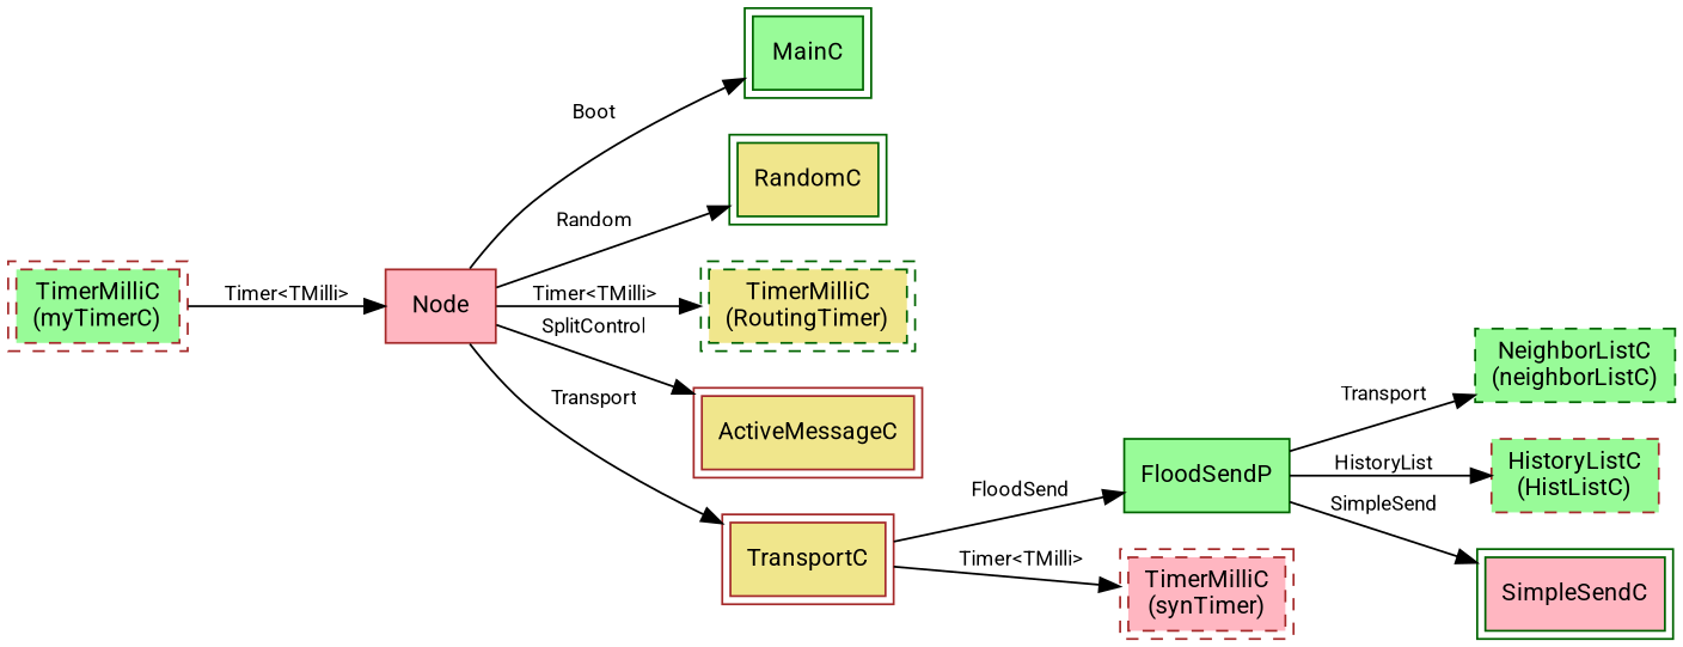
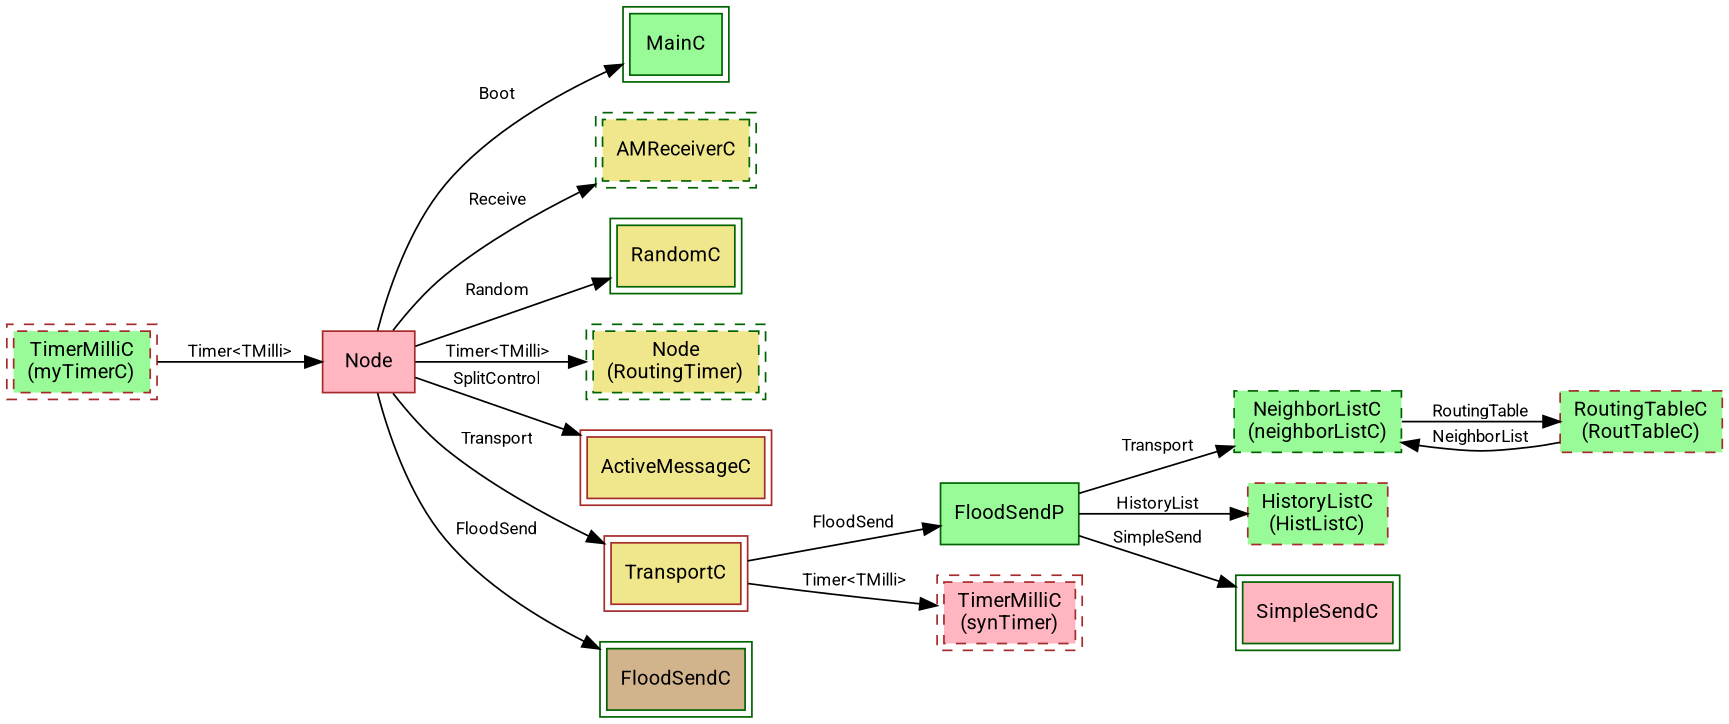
  digraph {
    fontname=Roboto
    rankdir=LR
    node [color=darkgreen fillcolor=palegreen fontname=Roboto fontsize=12 shape=box style=filled peripheries=2]
    edge [fontname=Roboto fontsize=10]
    "Node" [color=brown fillcolor=lightpink peripheries=""]
    MainC
+   n3 [fillcolor=khaki label=AMReceiverC style="dashed,filled"]
    RandomC [fillcolor=khaki]
-   n5 [fillcolor=khaki label="TimerMilliC\n(RoutingTimer)" style="dashed,filled"]
+   n5 [fillcolor=khaki label="Node\n(RoutingTimer)" style="dashed,filled"]
    ActiveMessageC [color=brown fillcolor=khaki]
    TransportC [color=brown fillcolor=khaki]
+   FloodSendC [fillcolor=tan]
    n9 [color=brown label="TimerMilliC\n(myTimerC)" style="dashed,filled"]
    FloodSendP [peripheries=""]
    n11 [color=brown fillcolor=lightpink label="TimerMilliC\n(synTimer)" style="dashed,filled"]
    n12 [label="NeighborListC\n(neighborListC)" style="dashed,filled" peripheries=""]
    n13 [color=brown label="HistoryListC\n(HistListC)" style="dashed,filled" peripheries=""]
    SimpleSendC [fillcolor=lightpink]
+   n15 [color=brown label="RoutingTableC\n(RoutTableC)" style="dashed,filled" peripheries=""]
    "Node" -> MainC [label=Boot]
+   "Node" -> n3 [label=Receive]
    "Node" -> RandomC [label=Random]
    "Node" -> n5 [label="Timer<TMilli>"]
    "Node" -> ActiveMessageC [label=SplitControl]
    "Node" -> TransportC [label=Transport]
+   "Node" -> FloodSendC [label=FloodSend]
    TransportC -> FloodSendP [label=FloodSend]
    TransportC -> n11 [label="Timer<TMilli>"]
    n9 -> "Node" [label="Timer<TMilli>"]
    FloodSendP -> n12 [label=Transport]
    FloodSendP -> n13 [label=HistoryList]
    FloodSendP -> SimpleSendC [label=SimpleSend]
+   n12 -> n15 [label=RoutingTable]
+   n15 -> n12 [label=NeighborList]
  }
